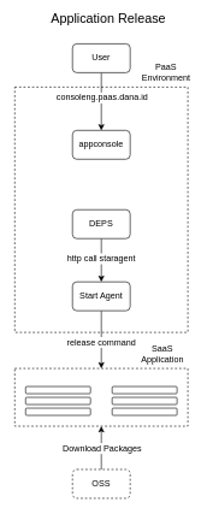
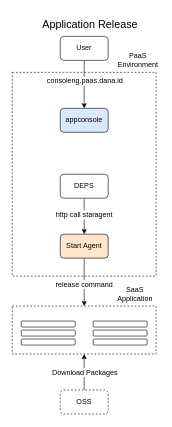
  <mxCell id="0" />
  <mxCell id="1" parent="0" />
  <mxCell id="2" value="" style="rounded=0;whiteSpace=wrap;html=1;dashed=1;" vertex="1" parent="1"><mxGeometry x="20" y="120" width="240" height="340" as="geometry" /></mxCell>
  <mxCell id="3" style="edgeStyle=orthogonalEdgeStyle;rounded=0;orthogonalLoop=1;jettySize=auto;html=1;exitX=0.5;exitY=1;exitDx=0;exitDy=0;entryX=0.5;entryY=0;entryDx=0;entryDy=0;" edge="1" parent="1" source="5" target="6"><mxGeometry relative="1" as="geometry" /></mxCell>
  <mxCell id="4" value="consoleng.paas.dana.id" style="text;html=1;resizable=0;points=[];align=center;verticalAlign=middle;labelBackgroundColor=#ffffff;" vertex="1" connectable="0" parent="3"><mxGeometry x="-0.286" y="1" relative="1" as="geometry"><mxPoint x="-1" y="5" as="offset" /></mxGeometry></mxCell>
  <mxCell id="5" value="User" style="rounded=1;whiteSpace=wrap;html=1;" vertex="1" parent="1"><mxGeometry x="100" y="60" width="80" height="40" as="geometry" /></mxCell>
- <mxCell id="6" value="appconsole" style="rounded=1;whiteSpace=wrap;html=1;" vertex="1" parent="1"><mxGeometry x="100" y="180" width="80" height="40" as="geometry" /></mxCell>
+ <mxCell id="6" value="appconsole" style="rounded=1;whiteSpace=wrap;html=1;fillColor=#dae8fc;" vertex="1" parent="1"><mxGeometry x="100" y="180" width="80" height="40" as="geometry" /></mxCell>
  <mxCell id="7" style="edgeStyle=orthogonalEdgeStyle;rounded=0;orthogonalLoop=1;jettySize=auto;html=1;exitX=0.5;exitY=1;exitDx=0;exitDy=0;entryX=0.5;entryY=0;entryDx=0;entryDy=0;" edge="1" parent="1" source="9" target="12"><mxGeometry relative="1" as="geometry" /></mxCell>
  <mxCell id="8" value="http call staragent" style="text;html=1;resizable=0;points=[];align=center;verticalAlign=middle;labelBackgroundColor=#ffffff;" vertex="1" connectable="0" parent="7"><mxGeometry x="-0.1" y="-1" relative="1" as="geometry"><mxPoint as="offset" /></mxGeometry></mxCell>
  <mxCell id="9" value="DEPS" style="rounded=1;whiteSpace=wrap;html=1;" vertex="1" parent="1"><mxGeometry x="100" y="290" width="80" height="40" as="geometry" /></mxCell>
  <mxCell id="10" style="edgeStyle=orthogonalEdgeStyle;rounded=0;orthogonalLoop=1;jettySize=auto;html=1;exitX=0.5;exitY=1;exitDx=0;exitDy=0;entryX=0.5;entryY=0;entryDx=0;entryDy=0;" edge="1" parent="1" source="12" target="14"><mxGeometry relative="1" as="geometry" /></mxCell>
  <mxCell id="11" value="release command" style="text;html=1;resizable=0;points=[];align=center;verticalAlign=middle;labelBackgroundColor=#ffffff;" vertex="1" connectable="0" parent="10"><mxGeometry x="0.082" y="-1" relative="1" as="geometry"><mxPoint as="offset" /></mxGeometry></mxCell>
- <mxCell id="12" value="Start Agent" style="rounded=1;whiteSpace=wrap;html=1;" vertex="1" parent="1"><mxGeometry x="100" y="390" width="80" height="40" as="geometry" /></mxCell>
+ <mxCell id="12" value="Start Agent" style="rounded=1;whiteSpace=wrap;html=1;fillColor=#ffe6cc;" vertex="1" parent="1"><mxGeometry x="100" y="390" width="80" height="40" as="geometry" /></mxCell>
  <mxCell id="13" value="PaaS Environment" style="text;html=1;strokeColor=none;fillColor=none;align=center;verticalAlign=middle;whiteSpace=wrap;rounded=0;dashed=1;" vertex="1" parent="1"><mxGeometry x="195" y="90" width="70" height="20" as="geometry" /></mxCell>
  <mxCell id="14" value="" style="rounded=0;whiteSpace=wrap;html=1;dashed=1;" vertex="1" parent="1"><mxGeometry x="20" y="510" width="240" height="80" as="geometry" /></mxCell>
  <mxCell id="15" value="" style="rounded=1;whiteSpace=wrap;html=1;" vertex="1" parent="1"><mxGeometry x="35" y="535" width="90" height="10" as="geometry" /></mxCell>
  <mxCell id="16" value="" style="rounded=1;whiteSpace=wrap;html=1;" vertex="1" parent="1"><mxGeometry x="35" y="550" width="90" height="10" as="geometry" /></mxCell>
  <mxCell id="17" value="" style="rounded=1;whiteSpace=wrap;html=1;" vertex="1" parent="1"><mxGeometry x="35" y="565" width="90" height="10" as="geometry" /></mxCell>
  <mxCell id="18" value="" style="rounded=1;whiteSpace=wrap;html=1;" vertex="1" parent="1"><mxGeometry x="155" y="535" width="90" height="10" as="geometry" /></mxCell>
  <mxCell id="19" value="" style="rounded=1;whiteSpace=wrap;html=1;" vertex="1" parent="1"><mxGeometry x="155" y="550" width="90" height="10" as="geometry" /></mxCell>
  <mxCell id="20" value="" style="rounded=1;whiteSpace=wrap;html=1;" vertex="1" parent="1"><mxGeometry x="155" y="565" width="90" height="10" as="geometry" /></mxCell>
  <mxCell id="21" value="SaaS Application" style="text;html=1;strokeColor=none;fillColor=none;align=center;verticalAlign=middle;whiteSpace=wrap;rounded=0;dashed=1;" vertex="1" parent="1"><mxGeometry x="190" y="480" width="70" height="20" as="geometry" /></mxCell>
- <mxCell id="22" value="&lt;font style=&quot;font-size: 18px&quot;&gt;Application Release&lt;/font&gt;" style="text;html=1;strokeColor=none;fillColor=none;align=center;verticalAlign=middle;whiteSpace=wrap;rounded=0;" vertex="1" parent="1"><mxGeometry x="60" y="5" width="180" height="40" as="geometry" /></mxCell>
+ <mxCell id="22" value="&lt;font style=&quot;font-size: 18px&quot;&gt;Application Release&lt;/font&gt;" style="text;html=1;strokeColor=none;fillColor=none;align=center;verticalAlign=middle;whiteSpace=wrap;rounded=0;" vertex="1" parent="1"><mxGeometry x="60" width="180" height="40" as="geometry" y="20" /></mxCell>
  <mxCell id="23" style="edgeStyle=orthogonalEdgeStyle;rounded=0;orthogonalLoop=1;jettySize=auto;html=1;exitX=0.5;exitY=0;exitDx=0;exitDy=0;entryX=0.5;entryY=1;entryDx=0;entryDy=0;" edge="1" parent="1" source="25" target="14"><mxGeometry relative="1" as="geometry" /></mxCell>
  <mxCell id="24" value="Download Packages" style="text;html=1;resizable=0;points=[];align=center;verticalAlign=middle;labelBackgroundColor=#ffffff;" vertex="1" connectable="0" parent="23"><mxGeometry x="0.2" y="3" relative="1" as="geometry"><mxPoint x="3" y="6" as="offset" /></mxGeometry></mxCell>
  <mxCell id="25" value="OSS" style="rounded=1;whiteSpace=wrap;html=1;dashed=1;" vertex="1" parent="1"><mxGeometry x="100" y="650" width="80" height="40" as="geometry" /></mxCell>
